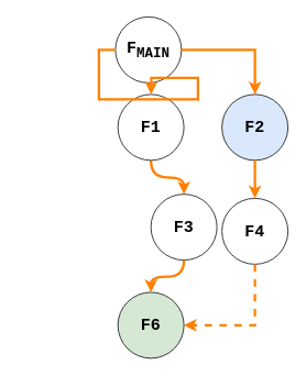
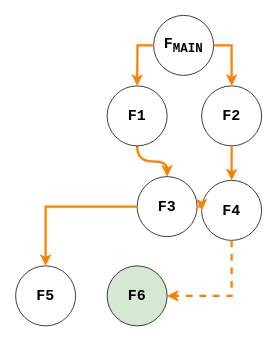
  <mxCell id="0" />
  <mxCell id="1" parent="0" />
  <mxCell id="2" value="" style="edgeStyle=orthogonalEdgeStyle;rounded=0;orthogonalLoop=1;jettySize=auto;html=1;fillColor=#fff2cc;strokeColor=#FF8000;strokeWidth=3;exitX=0.5;exitY=1;exitDx=0;exitDy=0;entryX=0.5;entryY=0;entryDx=0;entryDy=0;curved=1;" parent="1" source="3" target="4" edge="1"><mxGeometry relative="1" as="geometry"><mxPoint x="342" y="-88" as="targetPoint" /></mxGeometry></mxCell>
  <mxCell id="3" value="F1" style="ellipse;whiteSpace=wrap;html=1;aspect=fixed;fontSize=20;fontFamily=Courier New;fontStyle=1" parent="1" vertex="1"><mxGeometry x="142" y="114" width="80" height="80" as="geometry" /></mxCell>
  <mxCell id="4" value="F3" style="ellipse;whiteSpace=wrap;html=1;aspect=fixed;fontSize=20;fontFamily=Courier New;fontStyle=1" parent="1" vertex="1"><mxGeometry x="182" y="235" width="80" height="80" as="geometry" /></mxCell>
- <mxCell id="5" value="F2" style="ellipse;whiteSpace=wrap;html=1;aspect=fixed;fontSize=20;fontFamily=Courier New;fontStyle=1;fillColor=#dae8fc;" parent="1" vertex="1"><mxGeometry x="268" y="114" width="80" height="80" as="geometry" /></mxCell>
+ <mxCell id="5" value="F2" style="ellipse;whiteSpace=wrap;html=1;aspect=fixed;fontSize=20;fontFamily=Courier New;fontStyle=1" parent="1" vertex="1"><mxGeometry x="268" y="114" width="80" height="80" as="geometry" /></mxCell>
  <mxCell id="6" value="F4" style="ellipse;whiteSpace=wrap;html=1;aspect=fixed;fontSize=20;fontFamily=Courier New;fontStyle=1" parent="1" vertex="1"><mxGeometry x="268" y="240" width="80" height="80" as="geometry" /></mxCell>
+ <mxCell id="7" value="F5" style="ellipse;whiteSpace=wrap;html=1;aspect=fixed;fontSize=20;fontFamily=Courier New;fontStyle=1" parent="1" vertex="1"><mxGeometry x="20" y="354" width="80" height="80" as="geometry" /></mxCell>
  <mxCell id="8" value="F6" style="ellipse;whiteSpace=wrap;html=1;aspect=fixed;fontSize=20;fontFamily=Courier New;fontStyle=1;fillColor=#d5e8d4;" parent="1" vertex="1"><mxGeometry x="142" y="354" width="80" height="80" as="geometry" /></mxCell>
  <mxCell id="9" value="" style="edgeStyle=orthogonalEdgeStyle;rounded=0;orthogonalLoop=1;jettySize=auto;html=1;fillColor=#fff2cc;strokeColor=#FF8000;strokeWidth=3;exitX=0.5;exitY=1;exitDx=0;exitDy=0;entryX=0.5;entryY=0;entryDx=0;entryDy=0;curved=1;" parent="1" source="5" target="6" edge="1"><mxGeometry relative="1" as="geometry"><mxPoint x="192" y="250" as="targetPoint" /><mxPoint x="192" y="204" as="sourcePoint" /></mxGeometry></mxCell>
- <mxCell id="10" value="" style="edgeStyle=orthogonalEdgeStyle;rounded=0;orthogonalLoop=1;jettySize=auto;html=1;fillColor=#fff2cc;strokeColor=#FF8000;strokeWidth=3;entryX=0.5;entryY=0;entryDx=0;entryDy=0;curved=1;exitX=0.5;exitY=1;exitDx=0;exitDy=0;" parent="1" source="4" target="8" edge="1"><mxGeometry relative="1" as="geometry"><mxPoint x="191.857" y="249.429" as="targetPoint" /><mxPoint x="132" y="344" as="sourcePoint" /></mxGeometry></mxCell>
+ <mxCell id="11" value="" style="edgeStyle=orthogonalEdgeStyle;rounded=0;orthogonalLoop=1;jettySize=auto;html=1;fillColor=#fff2cc;strokeColor=#FF8000;strokeWidth=3;exitX=1;exitY=0.5;exitDx=0;exitDy=0;entryX=0;entryY=0.5;entryDx=0;entryDy=0;curved=1;" parent="1" source="4" target="6" edge="1"><mxGeometry relative="1" as="geometry"><mxPoint x="317.571" y="249.429" as="targetPoint" /><mxPoint x="317.571" y="203.714" as="sourcePoint" /></mxGeometry></mxCell>
  <mxCell id="12" value="" style="rounded=0;orthogonalLoop=1;jettySize=auto;html=1;fillColor=#fff2cc;strokeColor=#FF8000;strokeWidth=3;exitX=0.5;exitY=1;exitDx=0;exitDy=0;entryX=1;entryY=0.5;entryDx=0;entryDy=0;elbow=vertical;edgeStyle=orthogonalEdgeStyle;dashed=1;" parent="1" source="6" target="8" edge="1"><mxGeometry relative="1" as="geometry"><mxPoint x="277.571" y="289.429" as="targetPoint" /><mxPoint x="231.857" y="289.429" as="sourcePoint" /></mxGeometry></mxCell>
- <mxCell id="14" value="&lt;span style=&quot;font-size: 20px&quot;&gt;F&lt;/span&gt;&lt;sub&gt;MAIN&lt;/sub&gt;" style="ellipse;whiteSpace=wrap;html=1;aspect=fixed;fontSize=20;fontFamily=Courier New;fontStyle=1" parent="1" vertex="1"><mxGeometry x="139" y="20" width="80" height="80" as="geometry" /></mxCell>
+ <mxCell id="13" value="" style="rounded=0;orthogonalLoop=1;jettySize=auto;html=1;fillColor=#fff2cc;strokeColor=#FF8000;strokeWidth=3;exitX=0;exitY=0.5;exitDx=0;exitDy=0;entryX=0.5;entryY=0;entryDx=0;entryDy=0;elbow=vertical;edgeStyle=orthogonalEdgeStyle;" parent="1" source="4" target="7" edge="1"><mxGeometry relative="1" as="geometry"><mxPoint x="231.857" y="403.714" as="targetPoint" /><mxPoint x="317.571" y="329.429" as="sourcePoint" /></mxGeometry></mxCell>
+ <mxCell id="14" value="&lt;span style=&quot;font-size: 20px&quot;&gt;F&lt;/span&gt;&lt;sub&gt;MAIN&lt;/sub&gt;" style="ellipse;whiteSpace=wrap;html=1;aspect=fixed;fontSize=20;fontFamily=Courier New;fontStyle=1" parent="1" vertex="1"><mxGeometry x="204" y="20" width="80" height="80" as="geometry" /></mxCell>
  <mxCell id="15" value="" style="rounded=0;orthogonalLoop=1;jettySize=auto;html=1;fillColor=#fff2cc;strokeColor=#FF8000;strokeWidth=3;exitX=0;exitY=0.5;exitDx=0;exitDy=0;elbow=vertical;edgeStyle=orthogonalEdgeStyle;" parent="1" source="14" edge="1"><mxGeometry relative="1" as="geometry"><mxPoint x="182" y="114" as="targetPoint" /><mxPoint x="317.571" y="329.429" as="sourcePoint" /></mxGeometry></mxCell>
  <mxCell id="16" value="" style="rounded=0;orthogonalLoop=1;jettySize=auto;html=1;fillColor=#fff2cc;strokeColor=#FF8000;strokeWidth=3;exitX=1;exitY=0.5;exitDx=0;exitDy=0;elbow=vertical;edgeStyle=orthogonalEdgeStyle;entryX=0.5;entryY=0;entryDx=0;entryDy=0;" parent="1" source="14" target="5" edge="1"><mxGeometry relative="1" as="geometry"><mxPoint x="422" y="124" as="targetPoint" /><mxPoint x="211.857" y="69.429" as="sourcePoint" /></mxGeometry></mxCell>
